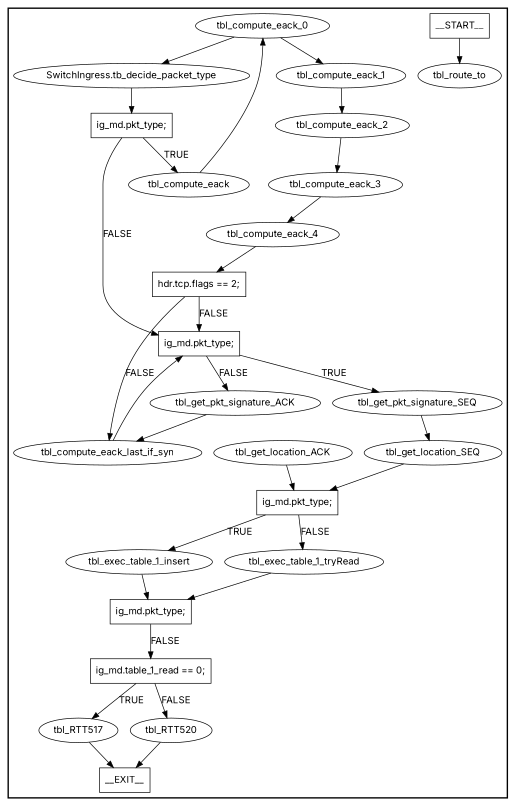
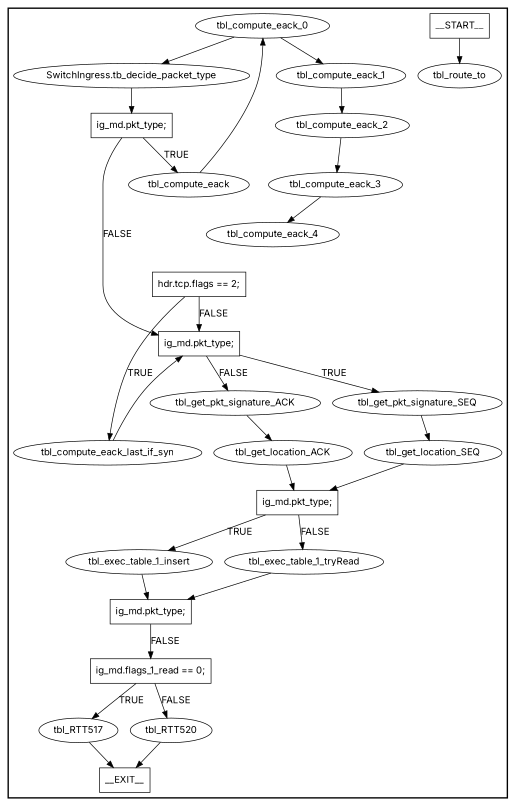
  digraph {
    fontname=Inter
    node [fontname=Inter shape=ellipse style=solid]
    edge [fontname=Inter]
    n1 [label=__START__ shape=rectangle]
    n2 [label=tbl_route_to]
    n3 [label=__EXIT__ shape=rectangle]
    n4 [label="SwitchIngress.tb_decide_packet_type"]
    n5 [label="ig_md.pkt_type;" shape=rectangle]
    n6 [label=tbl_compute_eack]
    n7 [label="ig_md.pkt_type;" shape=rectangle]
    n8 [label=tbl_compute_eack_0]
    n9 [label=tbl_compute_eack_1]
    n10 [label=tbl_compute_eack_2]
    n11 [label=tbl_compute_eack_3]
    n12 [label=tbl_compute_eack_4]
    n13 [label="hdr.tcp.flags == 2;" shape=rectangle]
    n14 [label=tbl_compute_eack_last_if_syn]
    n15 [label=tbl_get_pkt_signature_SEQ]
    n16 [label=tbl_get_pkt_signature_ACK]
    n17 [label=tbl_get_location_SEQ]
    n18 [label="ig_md.pkt_type;" shape=rectangle]
    n19 [label=tbl_get_location_ACK]
    n20 [label=tbl_exec_table_1_insert]
    n21 [label=tbl_exec_table_1_tryRead]
    n22 [label="ig_md.pkt_type;" shape=rectangle]
-   n23 [label="ig_md.table_1_read == 0;" shape=rectangle]
+   n23 [label="ig_md.flags_1_read == 0;" shape=rectangle]
    n24 [label=tbl_RTT517]
    n25 [label=tbl_RTT520]
    subgraph cluster_1 {
      labeljust=r
      style=bold
      n1
      n2
      n3
      n4
      n5
      n6
      n7
      n8
      n9
      n10
      n11
      n12
      n13
      n14
      n15
      n16
      n17
      n18
      n19
      n20
      n21
      n22
      n23
      n24
      n25
    }
    n1 -> n2
    n4 -> n5
    n5 -> n6 [label=TRUE]
    n5 -> n7 [label=FALSE]
    n6 -> n8
    n7 -> n15 [label=TRUE]
    n7 -> n16 [label=FALSE]
    n8 -> n4
    n8 -> n9
    n9 -> n10
    n10 -> n11
    n11 -> n12
-   n12 -> n13
    n13 -> n7 [label=FALSE]
-   n13 -> n14 [label=FALSE]
+   n13 -> n14 [label=TRUE]
    n14 -> n7
    n15 -> n17
-   n16 -> n14
+   n16 -> n19
    n17 -> n18
    n18 -> n20 [label=TRUE]
    n18 -> n21 [label=FALSE]
    n19 -> n18
    n20 -> n22
    n21 -> n22
    n22 -> n23 [label=FALSE]
    n23 -> n24 [label=TRUE]
    n23 -> n25 [label=FALSE]
    n24 -> n3
    n25 -> n3
  }
